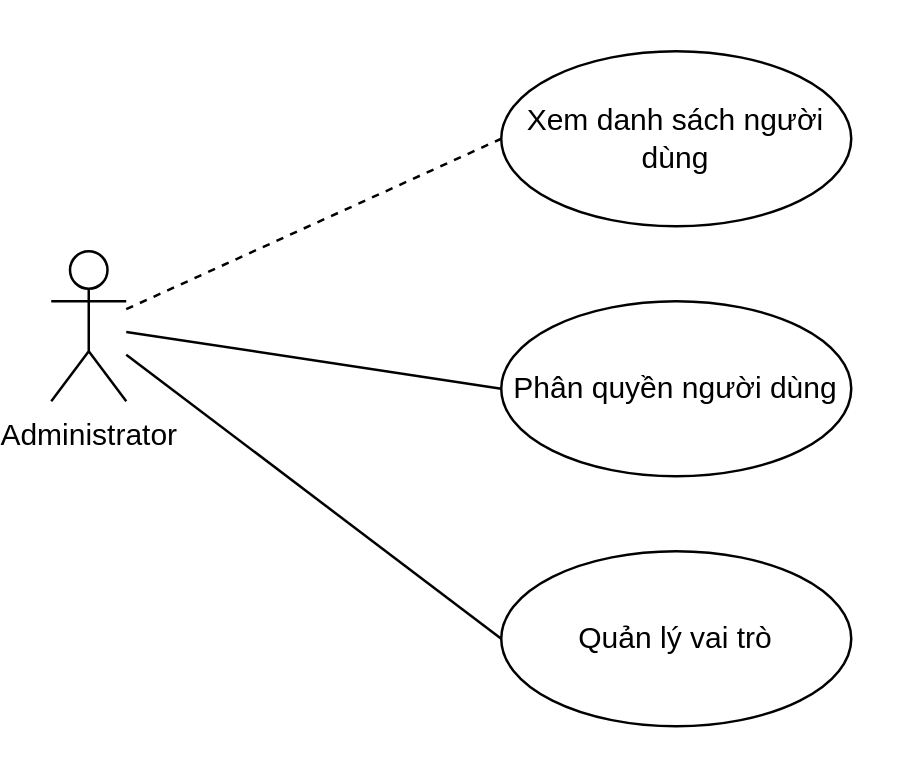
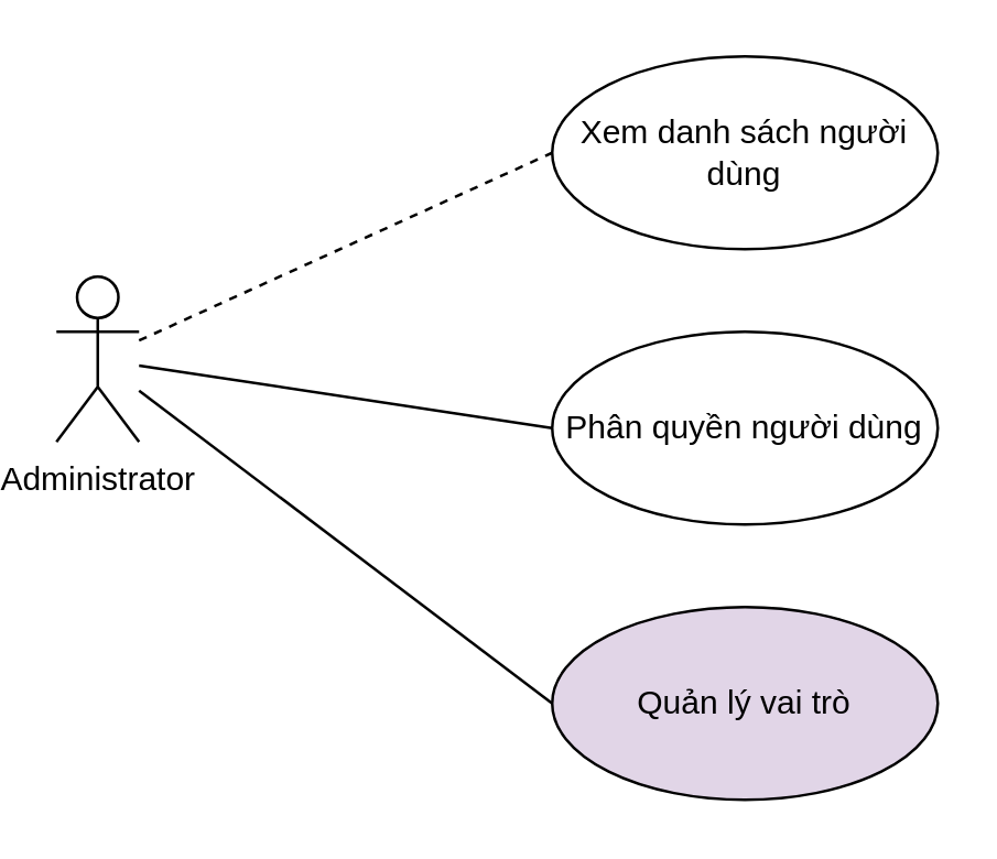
  <mxCell id="0" />
  <mxCell id="1" parent="0" />
  <mxCell id="2" value="Administrator" style="shape=umlActor;verticalLabelPosition=bottom;verticalAlign=top;html=1;" vertex="1" parent="1"><mxGeometry x="20" y="100" width="30" height="60" as="geometry" /></mxCell>
  <mxCell id="3" value="Xem danh sách người dùng" style="ellipse;whiteSpace=wrap;html=1;" vertex="1" parent="1"><mxGeometry x="200" y="20" width="140" height="70" as="geometry" /></mxCell>
  <mxCell id="4" value="Phân quyền người dùng" style="ellipse;whiteSpace=wrap;html=1;" vertex="1" parent="1"><mxGeometry x="200" y="120" width="140" height="70" as="geometry" /></mxCell>
- <mxCell id="5" value="Quản lý vai trò" style="ellipse;whiteSpace=wrap;html=1;" vertex="1" parent="1"><mxGeometry x="200" y="220" width="140" height="70" as="geometry" /></mxCell>
+ <mxCell id="5" value="Quản lý vai trò" style="ellipse;whiteSpace=wrap;html=1;fillColor=#e1d5e7;" vertex="1" parent="1"><mxGeometry x="200" y="220" width="140" height="70" as="geometry" /></mxCell>
  <mxCell id="6" value="" style="endArrow=none;html=1;rounded=0;entryX=0;entryY=0.5;entryDx=0;entryDy=0;dashed=1;" edge="1" parent="1" source="2" target="3"><mxGeometry width="50" height="50" relative="1" as="geometry" /></mxCell>
  <mxCell id="7" value="" style="endArrow=none;html=1;rounded=0;entryX=0;entryY=0.5;entryDx=0;entryDy=0;" edge="1" parent="1" source="2" target="4"><mxGeometry width="50" height="50" relative="1" as="geometry" /></mxCell>
  <mxCell id="8" value="" style="endArrow=none;html=1;rounded=0;entryX=0;entryY=0.5;entryDx=0;entryDy=0;" edge="1" parent="1" source="2" target="5"><mxGeometry width="50" height="50" relative="1" as="geometry" /></mxCell>
